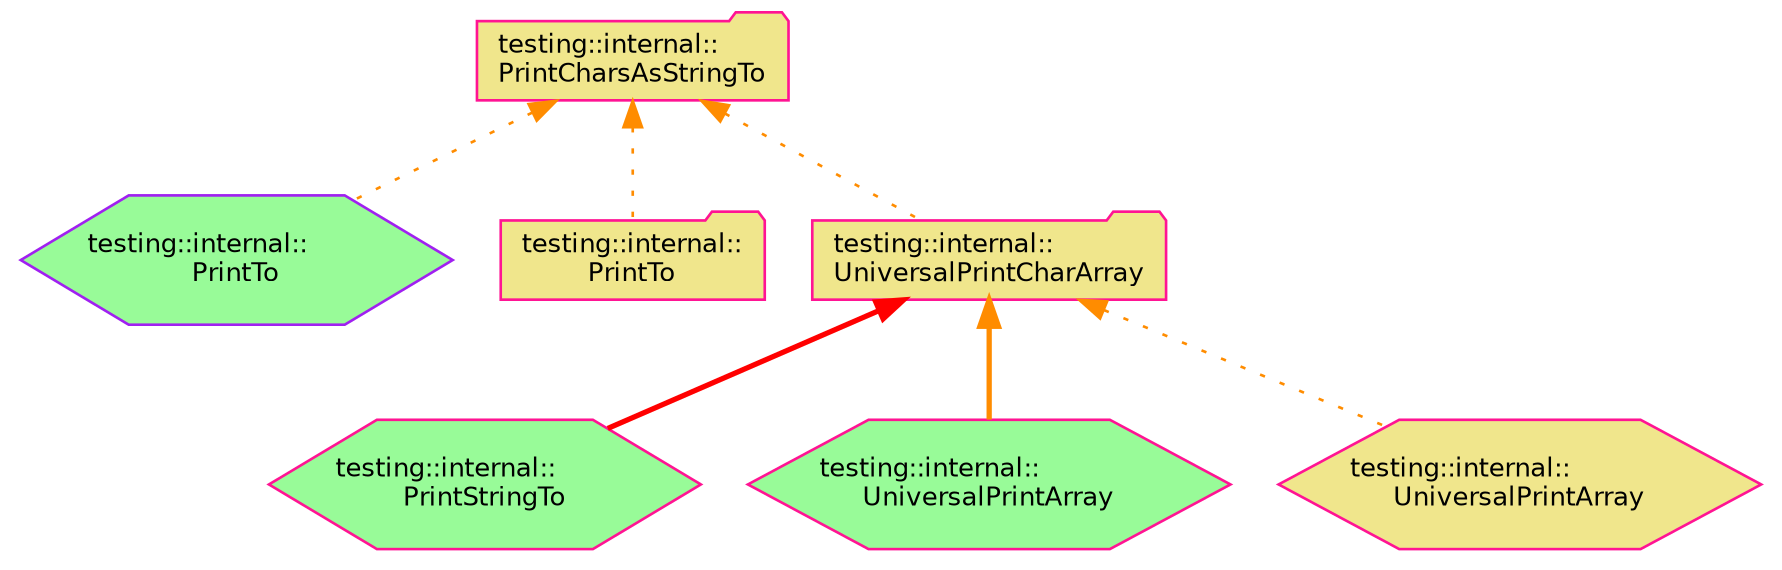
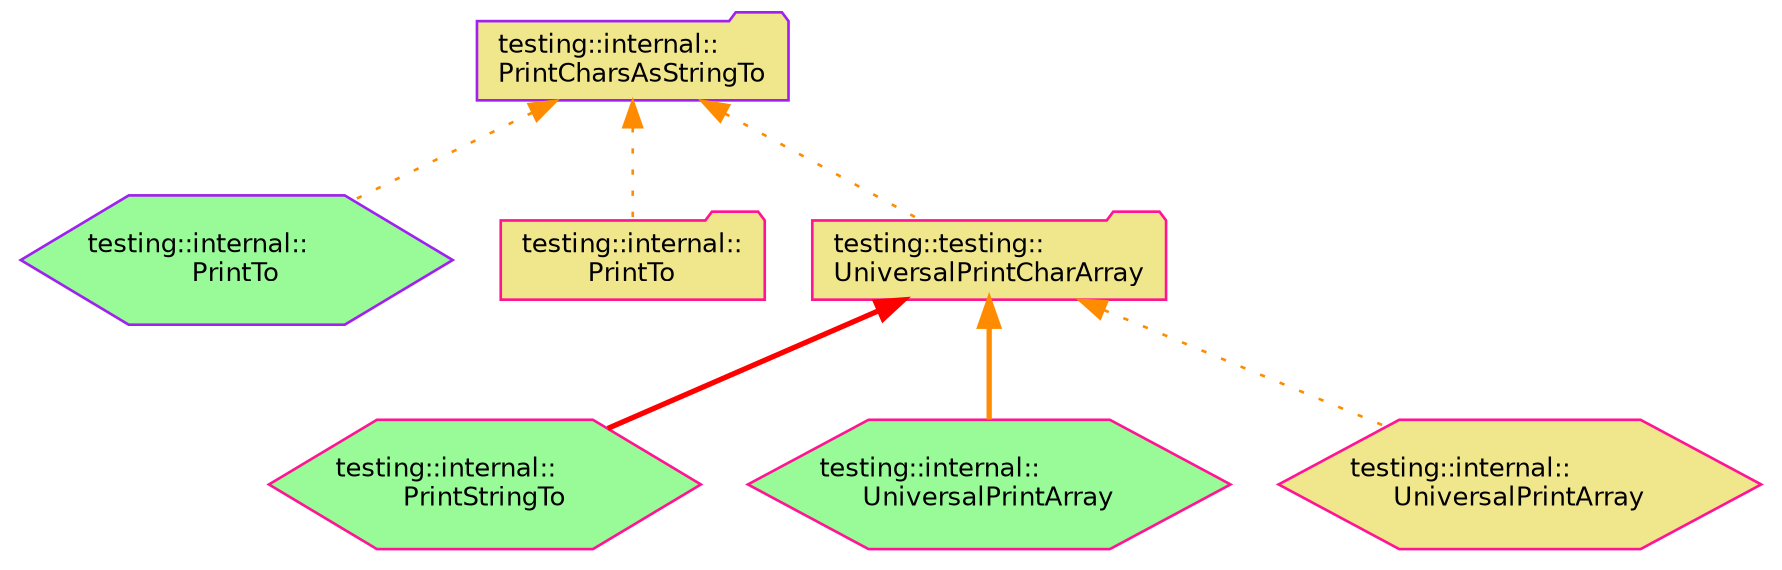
  digraph {
    rankdir=TB
    node [color=deeppink fillcolor=khaki fontname=Helvetica fontsize=10 shape=hexagon style=filled]
    edge [color=darkorange dir=back fontname=Helvetica fontsize=10 labelfontname=Helvetica labelfontsize=10 style=dotted]
-   n1 [fontcolor=black height=0.2 label="testing::internal::\lPrintCharsAsStringTo" shape=folder width=0.4]
+   n1 [color=purple fontcolor=black height=0.2 label="testing::internal::\lPrintCharsAsStringTo" shape=folder width=0.4]
    n2 [color=purple fillcolor=palegreen height=0.2 label="testing::internal::\lPrintTo" width=0.4]
    n3 [height=0.2 label="testing::internal::\lPrintTo" shape=folder width=0.4]
-   n4 [height=0.2 label="testing::internal::\lUniversalPrintCharArray" shape=folder width=0.4]
+   n4 [height=0.2 label="testing::testing::\lUniversalPrintCharArray" shape=folder width=0.4]
    n5 [fillcolor=palegreen height=0.2 label="testing::internal::\lPrintStringTo" width=0.4]
    n6 [fillcolor=palegreen height=0.2 label="testing::internal::\lUniversalPrintArray" width=0.4]
    n7 [height=0.2 label="testing::internal::\lUniversalPrintArray" width=0.4]
    n1 -> n2
    n1 -> n3
    n1 -> n4
    n4 -> n5 [color=red style=bold]
    n4 -> n6 [style=bold]
    n4 -> n7
  }
